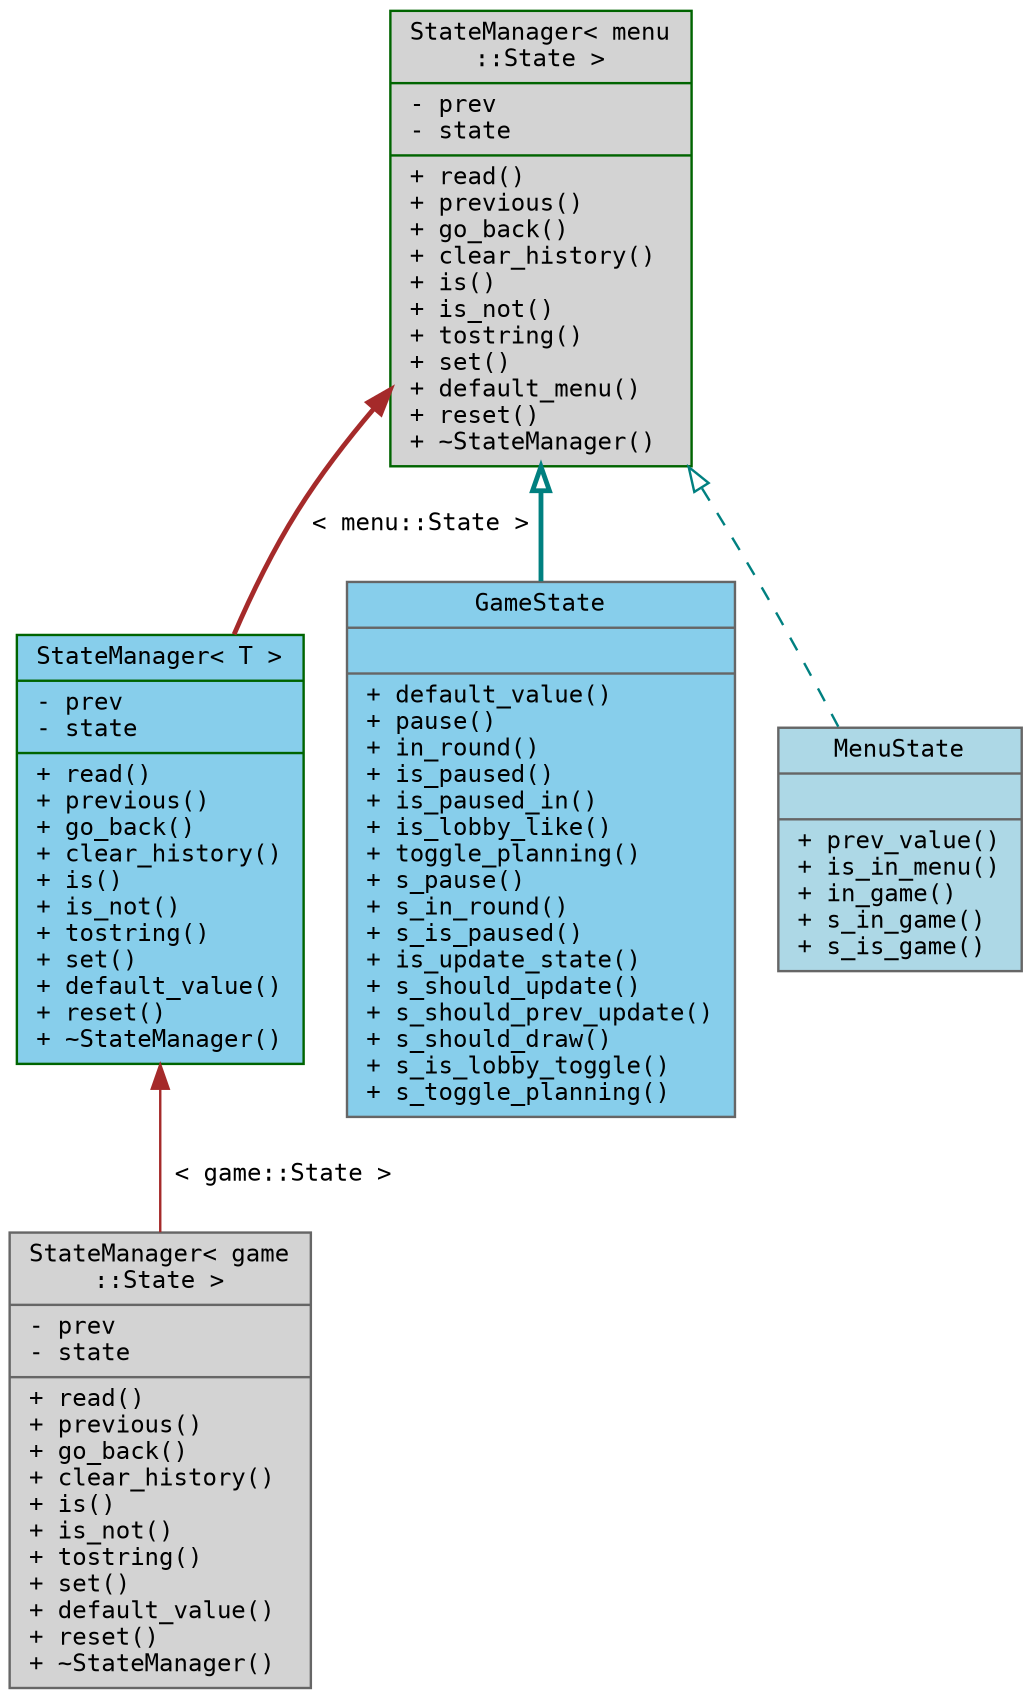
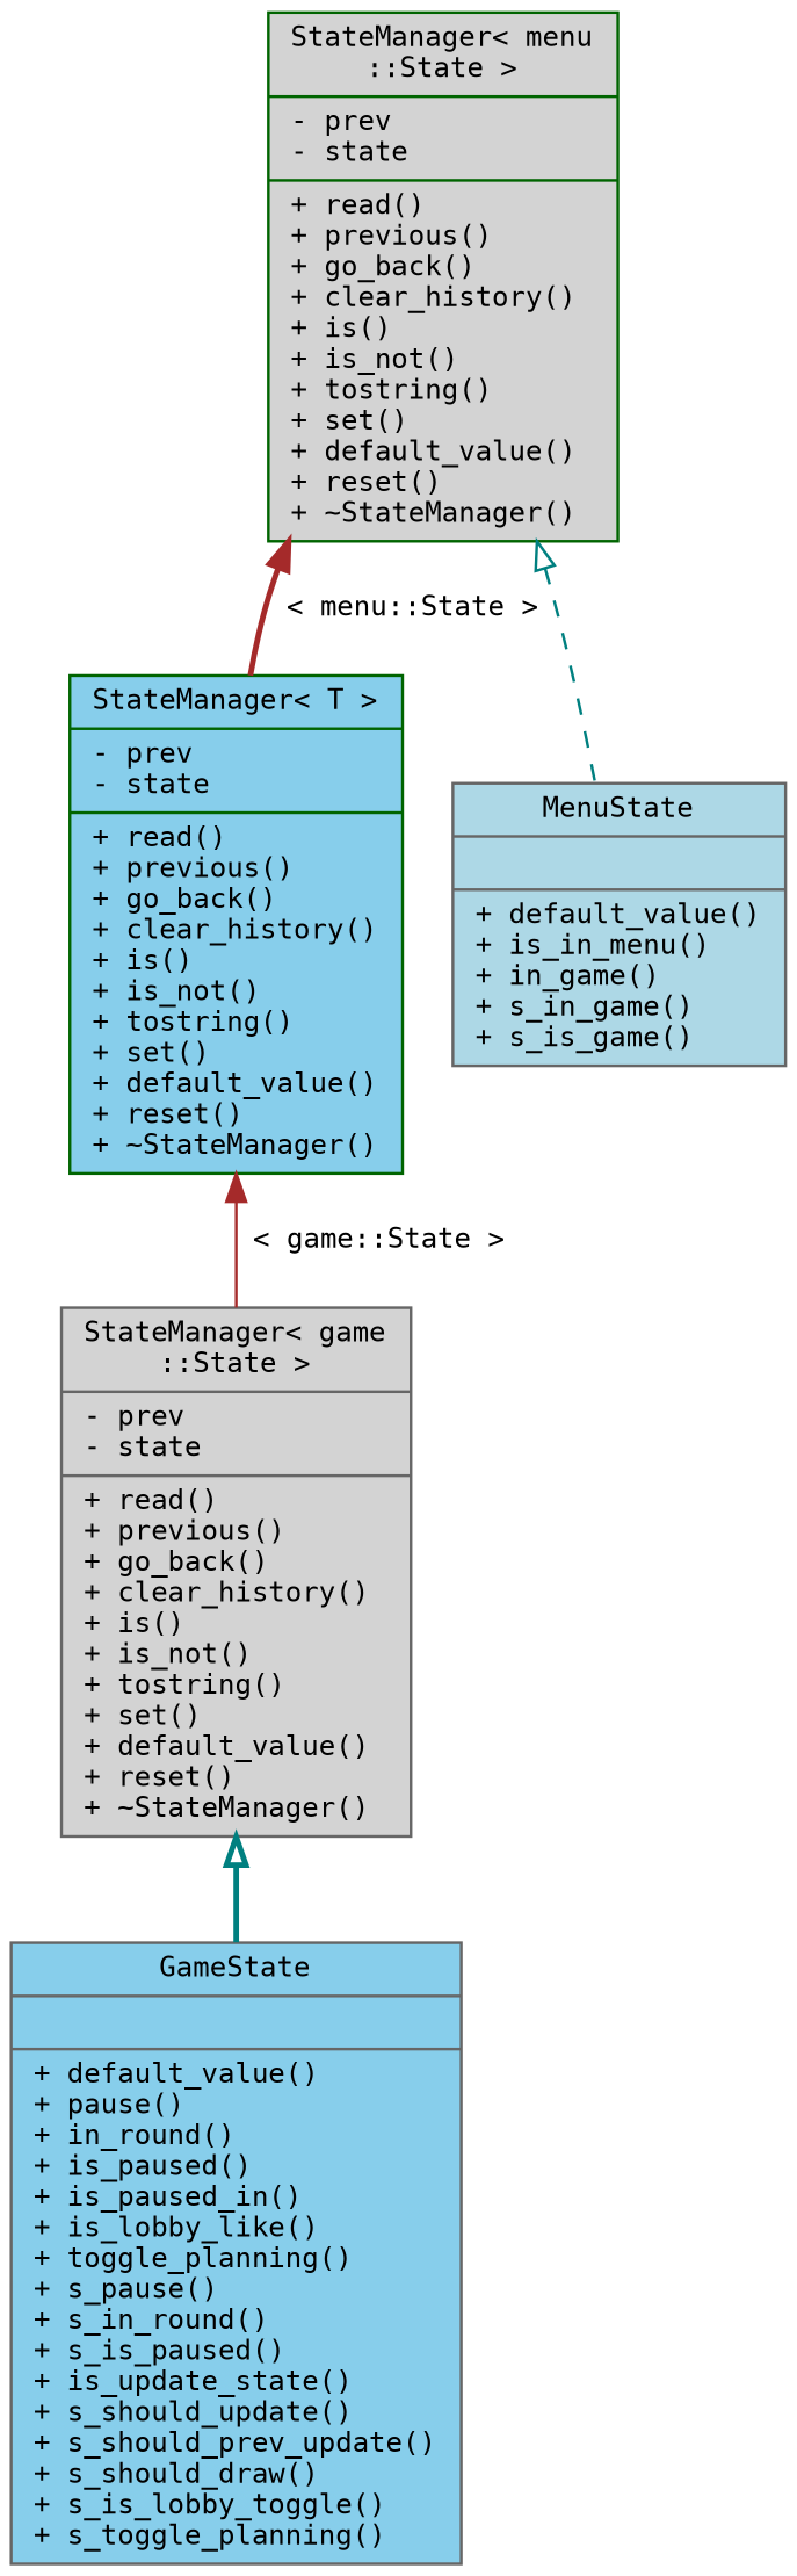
  digraph {
    fontname="DejaVu Sans Mono"
    node [color=gray40 fillcolor=skyblue fontname="DejaVu Sans Mono" fontsize=10 shape=record style=filled]
    edge [color=brown dir=back fontname="DejaVu Sans Mono" fontsize=10 labelfontname=Helvetica labelfontsize=10 style=bold]
    n1 [color=darkgreen fontcolor=black height=0.2 label="{StateManager\< T \>\n|- prev\l- state\l|+ read()\l+ previous()\l+ go_back()\l+ clear_history()\l+ is()\l+ is_not()\l+ tostring()\l+ set()\l+ default_value()\l+ reset()\l+ ~StateManager()\l}" width=0.4]
    n2 [fillcolor=lightgrey height=0.2 label="{StateManager\< game\l::State \>\n|- prev\l- state\l|+ read()\l+ previous()\l+ go_back()\l+ clear_history()\l+ is()\l+ is_not()\l+ tostring()\l+ set()\l+ default_value()\l+ reset()\l+ ~StateManager()\l}" width=0.4]
    n3 [height=0.2 label="{GameState\n||+ default_value()\l+ pause()\l+ in_round()\l+ is_paused()\l+ is_paused_in()\l+ is_lobby_like()\l+ toggle_planning()\l+ s_pause()\l+ s_in_round()\l+ s_is_paused()\l+ is_update_state()\l+ s_should_update()\l+ s_should_prev_update()\l+ s_should_draw()\l+ s_is_lobby_toggle()\l+ s_toggle_planning()\l}" width=0.4]
-   n4 [color=darkgreen fillcolor=lightgrey height=0.2 label="{StateManager\< menu\l::State \>\n|- prev\l- state\l|+ read()\l+ previous()\l+ go_back()\l+ clear_history()\l+ is()\l+ is_not()\l+ tostring()\l+ set()\l+ default_menu()\l+ reset()\l+ ~StateManager()\l}" width=0.4]
-   n5 [fillcolor=lightblue height=0.2 label="{MenuState\n||+ prev_value()\l+ is_in_menu()\l+ in_game()\l+ s_in_game()\l+ s_is_game()\l}" width=0.4]
+   n4 [color=darkgreen fillcolor=lightgrey height=0.2 label="{StateManager\< menu\l::State \>\n|- prev\l- state\l|+ read()\l+ previous()\l+ go_back()\l+ clear_history()\l+ is()\l+ is_not()\l+ tostring()\l+ set()\l+ default_value()\l+ reset()\l+ ~StateManager()\l}" width=0.4]
+   n5 [fillcolor=lightblue height=0.2 label="{MenuState\n||+ default_value()\l+ is_in_menu()\l+ in_game()\l+ s_in_game()\l+ s_is_game()\l}" width=0.4]
    n1 -> n2 [label=" \< game::State \>" style=solid]
-   n4 -> n3 [arrowtail=onormal color=teal]
+   n2 -> n3 [arrowtail=onormal color=teal]
    n4 -> n1 [label=" \< menu::State \>"]
    n4 -> n5 [arrowtail=onormal color=teal style=dashed]
  }
